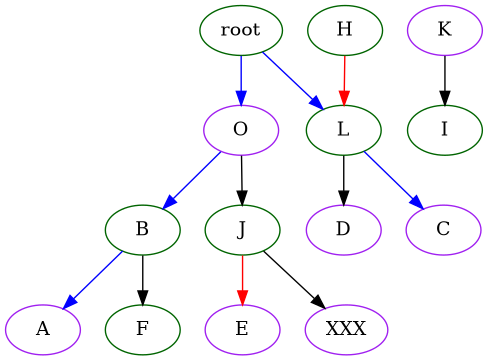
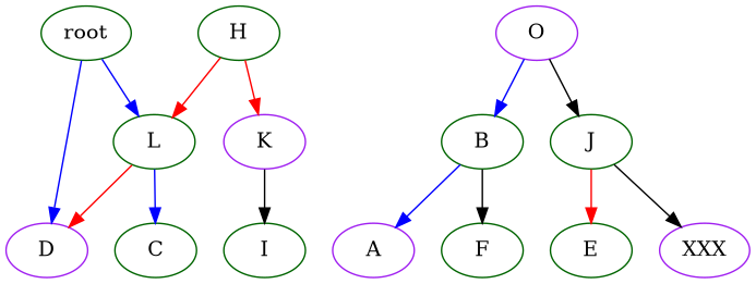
  digraph {
    node [color=darkgreen]
    edge [color=blue]
    n1 [label=root]
    n2 [color=purple label=O]
    n3 [label=L]
    n4 [label=B]
    n5 [label=J]
    n6 [label=H]
    n7 [color=purple label=K]
    n8 [color=purple label=A]
    n9 [label=F]
-   n10 [color=purple label=E]
+   n10 [label=E]
    n11 [color=purple label=XXX]
    n12 [label=I]
    n13 [color=purple label=D]
-   n14 [color=purple label=C]
-   n1 -> n2
+   n14 [label=C]
+   n1 -> n13
    n1 -> n3
    n2 -> n4
    n2 -> n5 [color=black]
-   n3 -> n13 [color=black]
+   n3 -> n13 [color=red]
    n3 -> n14
    n4 -> n8
    n4 -> n9 [color=black]
    n5 -> n10 [color=red]
    n5 -> n11 [color=black]
    n6 -> n3 [color=red]
+   n6 -> n7 [color=red]
    n7 -> n12 [color=black]
  }
